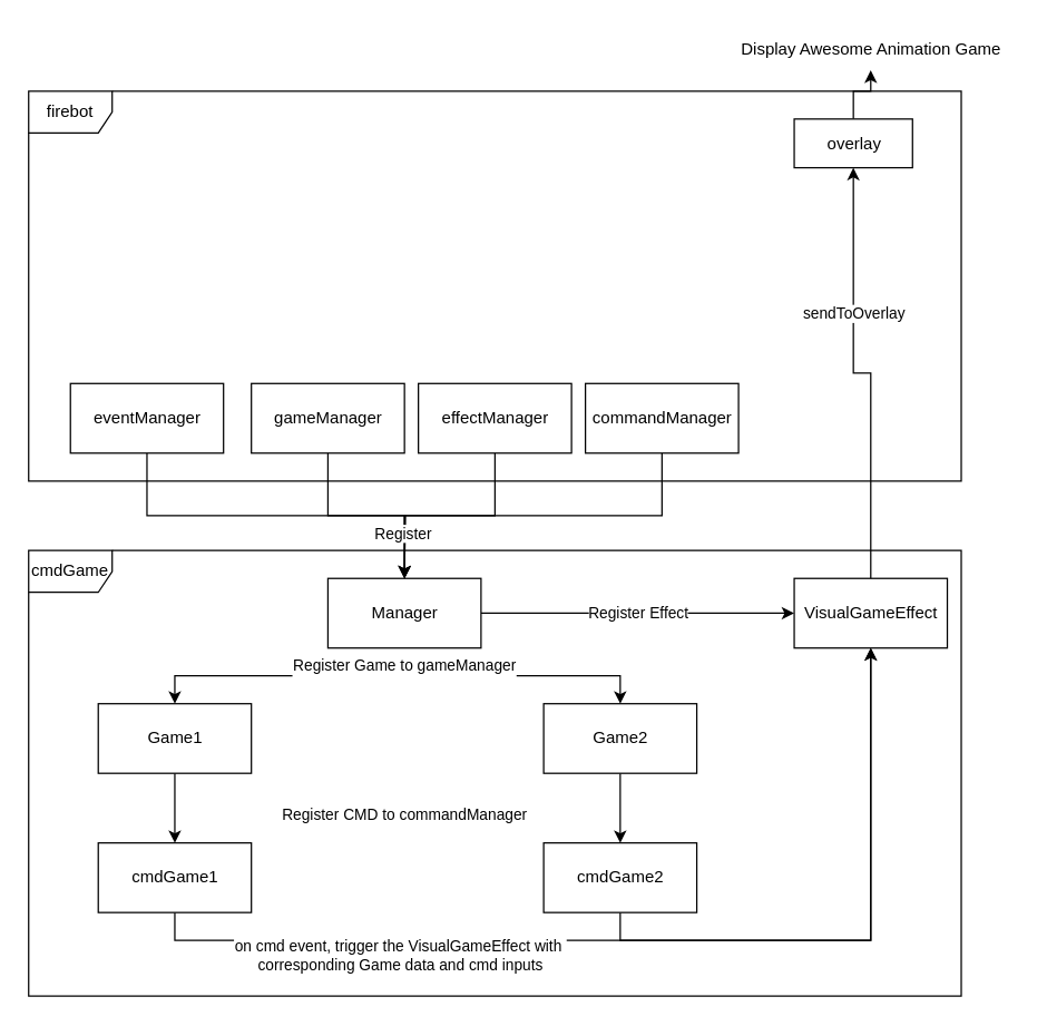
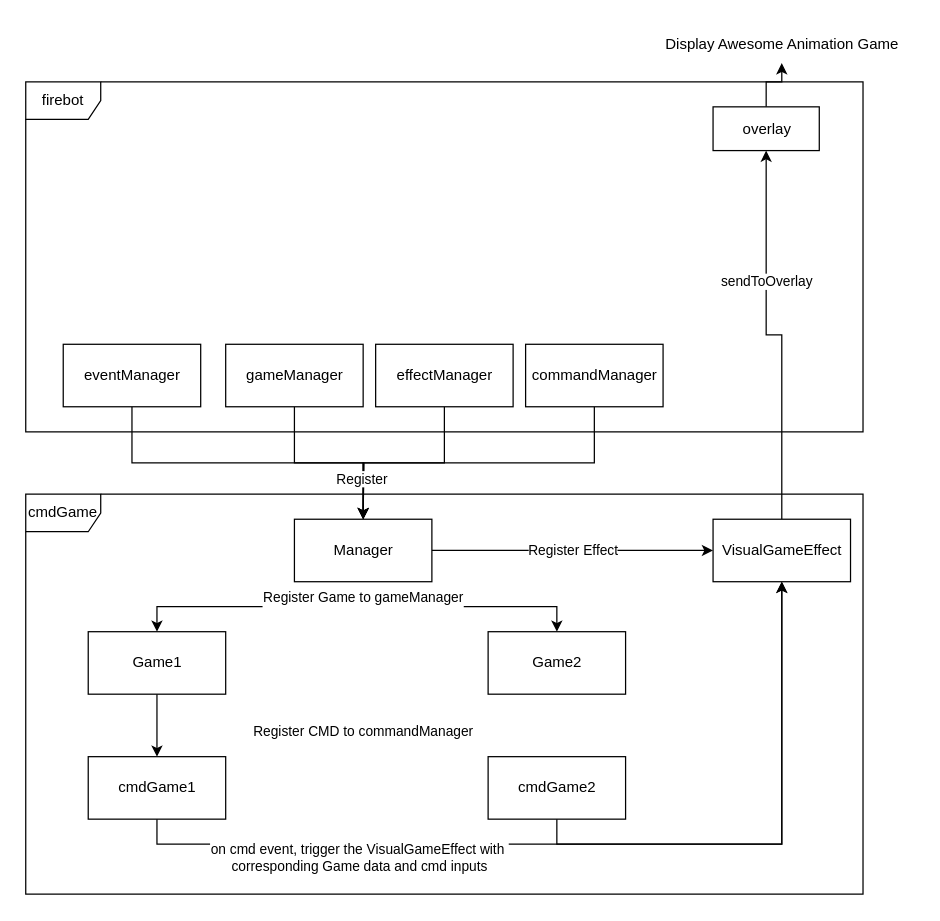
  <mxCell id="0" />
  <mxCell id="1" parent="0" />
  <mxCell id="2" value="firebot" style="shape=umlFrame;whiteSpace=wrap;html=1;" vertex="1" parent="1"><mxGeometry x="20" y="65" width="670" height="280" as="geometry" /></mxCell>
  <mxCell id="3" value="cmdGame" style="shape=umlFrame;whiteSpace=wrap;html=1;" vertex="1" parent="1"><mxGeometry x="20" y="395" width="670" height="320" as="geometry" /></mxCell>
  <mxCell id="4" value="" style="edgeStyle=orthogonalEdgeStyle;rounded=0;orthogonalLoop=1;jettySize=auto;html=1;exitX=0.5;exitY=1;exitDx=0;exitDy=0;entryX=0.5;entryY=0;entryDx=0;entryDy=0;" edge="1" parent="1" source="7" target="20"><mxGeometry relative="1" as="geometry" /></mxCell>
  <mxCell id="5" value="Register Effect" style="edgeStyle=orthogonalEdgeStyle;rounded=0;orthogonalLoop=1;jettySize=auto;html=1;exitX=1;exitY=0.5;exitDx=0;exitDy=0;entryX=0;entryY=0.5;entryDx=0;entryDy=0;" edge="1" parent="1" source="7" target="26"><mxGeometry relative="1" as="geometry" /></mxCell>
  <mxCell id="6" value="&#10;&lt;span style=&quot;color: rgb(0, 0, 0); font-family: Helvetica; font-size: 11px; font-style: normal; font-variant-ligatures: normal; font-variant-caps: normal; font-weight: 400; letter-spacing: normal; orphans: 2; text-align: center; text-indent: 0px; text-transform: none; widows: 2; word-spacing: 0px; -webkit-text-stroke-width: 0px; background-color: rgb(255, 255, 255); text-decoration-thickness: initial; text-decoration-style: initial; text-decoration-color: initial; float: none; display: inline !important;&quot;&gt;Register Game to gameManager&lt;/span&gt;&#10;&#10;" style="edgeStyle=orthogonalEdgeStyle;rounded=0;orthogonalLoop=1;jettySize=auto;html=1;exitX=0.5;exitY=1;exitDx=0;exitDy=0;" edge="1" parent="1" source="7" target="28"><mxGeometry x="-0.795" relative="1" as="geometry"><mxPoint as="offset" /></mxGeometry></mxCell>
  <mxCell id="7" value="Manager" style="html=1;" vertex="1" parent="1"><mxGeometry x="235" y="415" width="110" height="50" as="geometry" /></mxCell>
  <mxCell id="8" style="edgeStyle=orthogonalEdgeStyle;rounded=0;orthogonalLoop=1;jettySize=auto;html=1;exitX=0.5;exitY=1;exitDx=0;exitDy=0;entryX=0.5;entryY=0;entryDx=0;entryDy=0;" edge="1" parent="1" source="9" target="7"><mxGeometry relative="1" as="geometry" /></mxCell>
  <mxCell id="9" value="eventManager" style="html=1;" vertex="1" parent="1"><mxGeometry x="50" y="275" width="110" height="50" as="geometry" /></mxCell>
  <mxCell id="10" style="edgeStyle=orthogonalEdgeStyle;rounded=0;orthogonalLoop=1;jettySize=auto;html=1;exitX=0.5;exitY=1;exitDx=0;exitDy=0;" edge="1" parent="1" source="11"><mxGeometry relative="1" as="geometry"><mxPoint x="290" y="415" as="targetPoint" /></mxGeometry></mxCell>
  <mxCell id="11" value="gameManager" style="html=1;" vertex="1" parent="1"><mxGeometry x="180" y="275" width="110" height="50" as="geometry" /></mxCell>
  <mxCell id="12" style="edgeStyle=orthogonalEdgeStyle;rounded=0;orthogonalLoop=1;jettySize=auto;html=1;exitX=0.5;exitY=1;exitDx=0;exitDy=0;" edge="1" parent="1" source="13"><mxGeometry relative="1" as="geometry"><mxPoint x="290" y="415" as="targetPoint" /></mxGeometry></mxCell>
  <mxCell id="13" value="effectManager" style="html=1;" vertex="1" parent="1"><mxGeometry x="300" y="275" width="110" height="50" as="geometry" /></mxCell>
  <mxCell id="14" style="edgeStyle=orthogonalEdgeStyle;rounded=0;orthogonalLoop=1;jettySize=auto;html=1;exitX=0.5;exitY=1;exitDx=0;exitDy=0;entryX=0.5;entryY=0;entryDx=0;entryDy=0;" edge="1" parent="1" source="16" target="7"><mxGeometry relative="1" as="geometry" /></mxCell>
  <mxCell id="15" value="Register" style="edgeLabel;html=1;align=center;verticalAlign=middle;resizable=0;points=[];" vertex="1" connectable="0" parent="14"><mxGeometry x="0.76" y="-2" relative="1" as="geometry"><mxPoint as="offset" /></mxGeometry></mxCell>
  <mxCell id="16" value="commandManager" style="html=1;" vertex="1" parent="1"><mxGeometry x="420" y="275" width="110" height="50" as="geometry" /></mxCell>
  <mxCell id="17" style="edgeStyle=orthogonalEdgeStyle;rounded=0;orthogonalLoop=1;jettySize=auto;html=1;exitX=0.5;exitY=0;exitDx=0;exitDy=0;" edge="1" parent="1" source="18" target="31"><mxGeometry relative="1" as="geometry"><mxPoint x="625" y="55" as="targetPoint" /></mxGeometry></mxCell>
  <mxCell id="18" value="overlay" style="html=1;" vertex="1" parent="1"><mxGeometry x="570" y="85" width="85" height="35" as="geometry" /></mxCell>
  <mxCell id="19" value="Register CMD to commandManager" style="edgeStyle=orthogonalEdgeStyle;rounded=0;orthogonalLoop=1;jettySize=auto;html=1;exitX=0.5;exitY=1;exitDx=0;exitDy=0;" edge="1" parent="1" source="20" target="23"><mxGeometry x="0.2" y="165" relative="1" as="geometry"><mxPoint as="offset" /></mxGeometry></mxCell>
  <mxCell id="20" value="Game1" style="html=1;" vertex="1" parent="1"><mxGeometry x="70" y="505" width="110" height="50" as="geometry" /></mxCell>
  <mxCell id="21" style="edgeStyle=orthogonalEdgeStyle;rounded=0;orthogonalLoop=1;jettySize=auto;html=1;exitX=0.5;exitY=1;exitDx=0;exitDy=0;entryX=0.5;entryY=1;entryDx=0;entryDy=0;" edge="1" parent="1" source="23" target="26"><mxGeometry relative="1" as="geometry" /></mxCell>
  <mxCell id="22" value="on cmd event, trigger the VisualGameEffect with&amp;nbsp;&lt;br&gt;corresponding Game data and cmd inputs" style="edgeLabel;html=1;align=center;verticalAlign=middle;resizable=0;points=[];" vertex="1" connectable="0" parent="21"><mxGeometry x="-0.504" y="-2" relative="1" as="geometry"><mxPoint y="8" as="offset" /></mxGeometry></mxCell>
  <mxCell id="23" value="cmdGame1" style="html=1;" vertex="1" parent="1"><mxGeometry x="70" y="605" width="110" height="50" as="geometry" /></mxCell>
  <mxCell id="24" style="edgeStyle=orthogonalEdgeStyle;rounded=0;orthogonalLoop=1;jettySize=auto;html=1;exitX=0.5;exitY=0;exitDx=0;exitDy=0;entryX=0.5;entryY=1;entryDx=0;entryDy=0;" edge="1" parent="1" source="26" target="18"><mxGeometry relative="1" as="geometry" /></mxCell>
  <mxCell id="25" value="sendToOverlay" style="edgeLabel;html=1;align=center;verticalAlign=middle;resizable=0;points=[];" vertex="1" connectable="0" parent="24"><mxGeometry x="0.319" relative="1" as="geometry"><mxPoint as="offset" /></mxGeometry></mxCell>
  <mxCell id="26" value="VisualGameEffect" style="html=1;" vertex="1" parent="1"><mxGeometry x="570" y="415" width="110" height="50" as="geometry" /></mxCell>
- <mxCell id="27" style="edgeStyle=orthogonalEdgeStyle;rounded=0;orthogonalLoop=1;jettySize=auto;html=1;exitX=0.5;exitY=1;exitDx=0;exitDy=0;entryX=0.5;entryY=0;entryDx=0;entryDy=0;" edge="1" parent="1" source="28" target="30"><mxGeometry relative="1" as="geometry" /></mxCell>
  <mxCell id="28" value="Game2" style="html=1;" vertex="1" parent="1"><mxGeometry x="390" y="505" width="110" height="50" as="geometry" /></mxCell>
  <mxCell id="29" style="edgeStyle=orthogonalEdgeStyle;rounded=0;orthogonalLoop=1;jettySize=auto;html=1;exitX=0.5;exitY=1;exitDx=0;exitDy=0;entryX=0.5;entryY=1;entryDx=0;entryDy=0;" edge="1" parent="1" source="30" target="26"><mxGeometry relative="1" as="geometry" /></mxCell>
  <mxCell id="30" value="cmdGame2" style="html=1;" vertex="1" parent="1"><mxGeometry x="390" y="605" width="110" height="50" as="geometry" /></mxCell>
  <mxCell id="31" value="Display Awesome Animation Game" style="text;html=1;align=center;verticalAlign=middle;resizable=0;points=[];autosize=1;strokeColor=none;fillColor=none;" vertex="1" parent="1"><mxGeometry x="520" y="20" width="210" height="30" as="geometry" /></mxCell>
